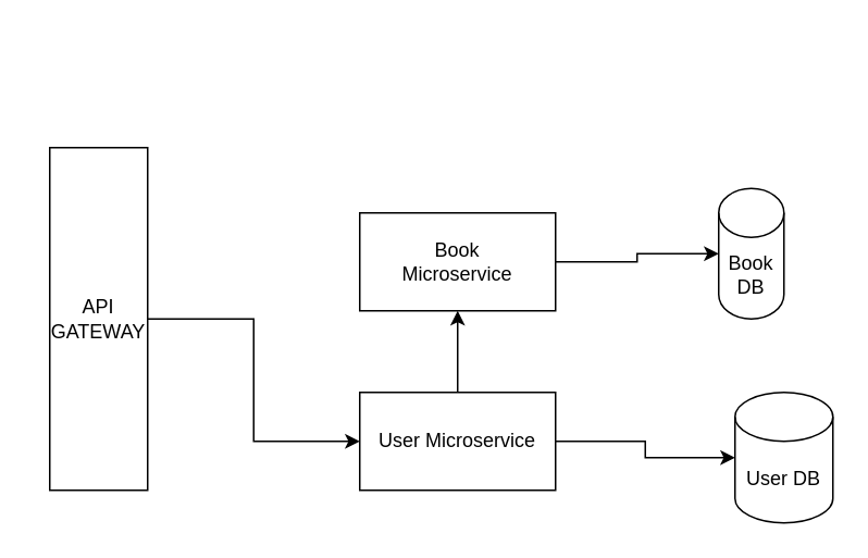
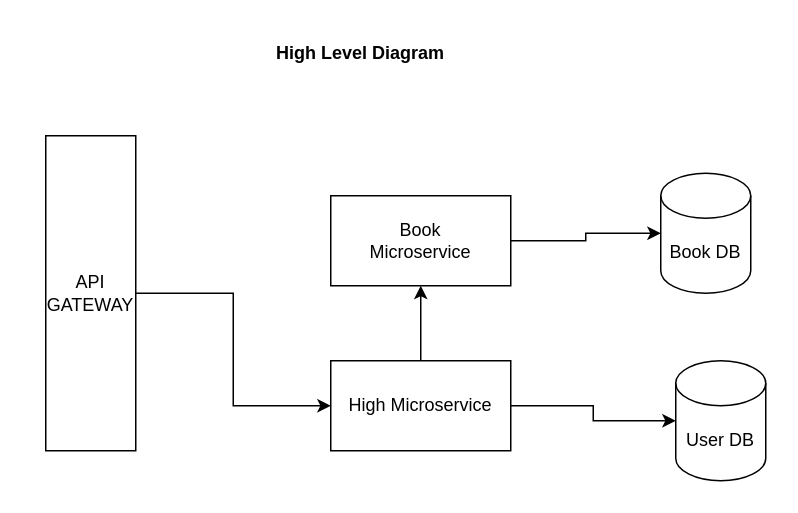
  <mxCell id="0" />
  <mxCell id="1" parent="0" />
+ <mxCell id="2" value="&lt;b&gt;High Level Diagram&lt;/b&gt;" style="text;html=1;strokeColor=none;fillColor=none;align=center;verticalAlign=middle;whiteSpace=wrap;rounded=0;" vertex="1" parent="1"><mxGeometry x="20" y="20" width="440" height="30" as="geometry" /></mxCell>
  <mxCell id="3" value="" style="rounded=0;whiteSpace=wrap;html=1;" vertex="1" parent="1"><mxGeometry x="30" y="90" width="60" height="210" as="geometry" /></mxCell>
  <mxCell id="4" style="edgeStyle=orthogonalEdgeStyle;rounded=0;orthogonalLoop=1;jettySize=auto;html=1;entryX=0;entryY=0.5;entryDx=0;entryDy=0;" edge="1" parent="1" source="5" target="13"><mxGeometry relative="1" as="geometry"><mxPoint x="250" y="150" as="targetPoint" /></mxGeometry></mxCell>
  <mxCell id="5" value="API GATEWAY" style="text;html=1;strokeColor=none;fillColor=none;align=center;verticalAlign=middle;whiteSpace=wrap;rounded=0;" vertex="1" parent="1"><mxGeometry x="30" y="115" width="60" height="160" as="geometry" /></mxCell>
  <mxCell id="6" value="&lt;div&gt;Book Microservice&lt;/div&gt;" style="text;html=1;strokeColor=none;fillColor=none;align=center;verticalAlign=middle;whiteSpace=wrap;rounded=0;" vertex="1" parent="1"><mxGeometry x="250" y="145" width="60" height="30" as="geometry" /></mxCell>
- <mxCell id="7" value="Book DB" style="shape=cylinder3;whiteSpace=wrap;html=1;boundedLbl=1;backgroundOutline=1;size=15;" vertex="1" parent="1"><mxGeometry x="440" y="115" width="40" height="80" as="geometry" /></mxCell>
+ <mxCell id="7" value="Book DB" style="shape=cylinder3;whiteSpace=wrap;html=1;boundedLbl=1;backgroundOutline=1;size=15;" vertex="1" parent="1"><mxGeometry x="440" y="115" width="60" height="80" as="geometry" /></mxCell>
  <mxCell id="8" value="" style="edgeStyle=orthogonalEdgeStyle;rounded=0;orthogonalLoop=1;jettySize=auto;html=1;" edge="1" parent="1" source="9" target="7"><mxGeometry relative="1" as="geometry" /></mxCell>
  <mxCell id="9" value="" style="rounded=0;whiteSpace=wrap;html=1;" vertex="1" parent="1"><mxGeometry x="220" y="130" width="120" height="60" as="geometry" /></mxCell>
  <mxCell id="10" value="Book Microservice" style="text;html=1;strokeColor=none;fillColor=none;align=center;verticalAlign=middle;whiteSpace=wrap;rounded=0;" vertex="1" parent="1"><mxGeometry x="250" y="145" width="60" height="30" as="geometry" /></mxCell>
  <mxCell id="11" value="" style="edgeStyle=orthogonalEdgeStyle;rounded=0;orthogonalLoop=1;jettySize=auto;html=1;" edge="1" parent="1" source="13"><mxGeometry relative="1" as="geometry"><mxPoint x="280" y="190" as="targetPoint" /></mxGeometry></mxCell>
  <mxCell id="12" value="" style="edgeStyle=orthogonalEdgeStyle;rounded=0;orthogonalLoop=1;jettySize=auto;html=1;" edge="1" parent="1" source="13" target="14"><mxGeometry relative="1" as="geometry" /></mxCell>
- <mxCell id="13" value="User Microservice" style="whiteSpace=wrap;html=1;" vertex="1" parent="1"><mxGeometry x="220" y="240" width="120" height="60" as="geometry" /></mxCell>
+ <mxCell id="13" value="High Microservice" style="whiteSpace=wrap;html=1;" vertex="1" parent="1"><mxGeometry x="220" y="240" width="120" height="60" as="geometry" /></mxCell>
  <mxCell id="14" value="User DB" style="shape=cylinder3;whiteSpace=wrap;html=1;boundedLbl=1;backgroundOutline=1;size=15;" vertex="1" parent="1"><mxGeometry x="450" y="240" width="60" height="80" as="geometry" /></mxCell>
